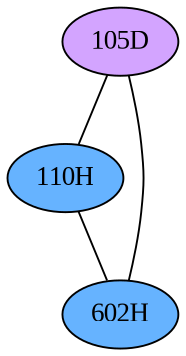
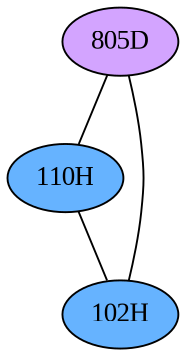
  graph {
    fontname="Liberation Serif"
    node [fillcolor="#66B3FF" fontname="Liberation Serif" style=radial]
    edge [fontname="Liberation Serif" penwidth=1]
-   "105D" [fillcolor="#D3A4FF"]
+   "105D" [fillcolor="#D3A4FF" label="805D"]
    n2 [label="110H"]
-   "102H" [label="602H"]
+   "102H"
    "105D" -- n2
    "105D" -- "102H"
    n2 -- "102H"
  }
